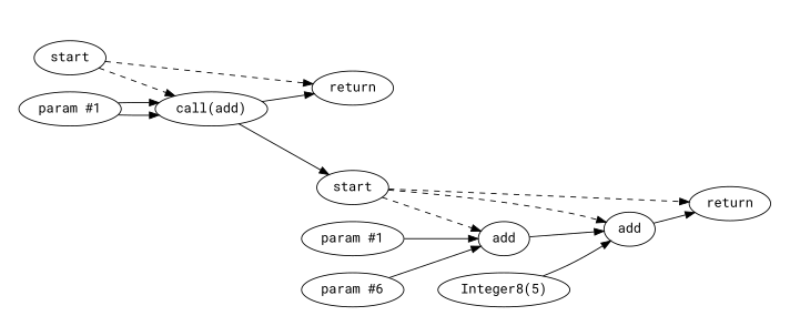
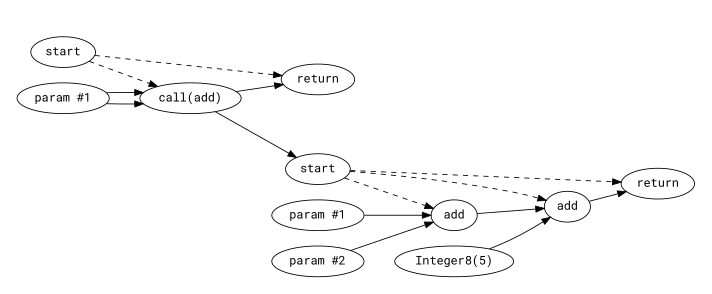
  digraph {
    compound=true
    rankdir=LR
    fontname="Roboto Mono"
    node [fontname="Roboto Mono"]
    edge [fontname="Roboto Mono"]
    n1 [label=start]
    n2 [label=add]
    n3 [label=add]
    n4 [label=return]
    n5 [label="param #1"]
-   n6 [label="param #6"]
+   n6 [label="param #2"]
    n7 [label="Integer8(5)"]
    n8 [label=start]
    n9 [label="call(add)"]
    n10 [label=return]
    n11 [label="param #1"]
    subgraph sub_1 {
      bgcolor=ivory4
      cluster=true
      label=add
      n1
      n2
      n3
      n4
      n5
      n6
      n7
    }
    subgraph sub_2 {
      bgcolor=ivory4
      cluster=true
      label=myfunc
      n8
      n9
      n10
      n11
    }
    n1 -> n2 [style=dashed]
    n1 -> n3 [style=dashed]
    n1 -> n4 [style=dashed]
    n2 -> n3
    n3 -> n4
    n5 -> n2
    n6 -> n2
    n7 -> n3
    n8 -> n9 [style=dashed]
    n8 -> n10 [style=dashed]
    n9 -> n1
    n9 -> n10
    n11 -> n9
    n11 -> n9
  }
